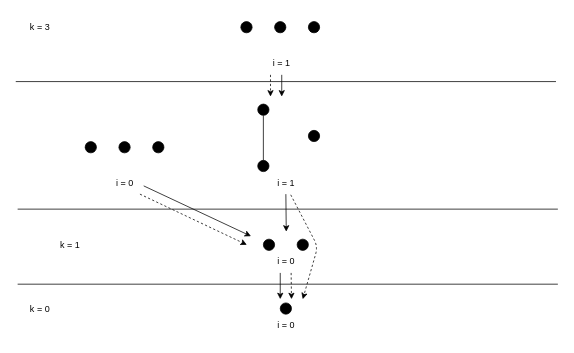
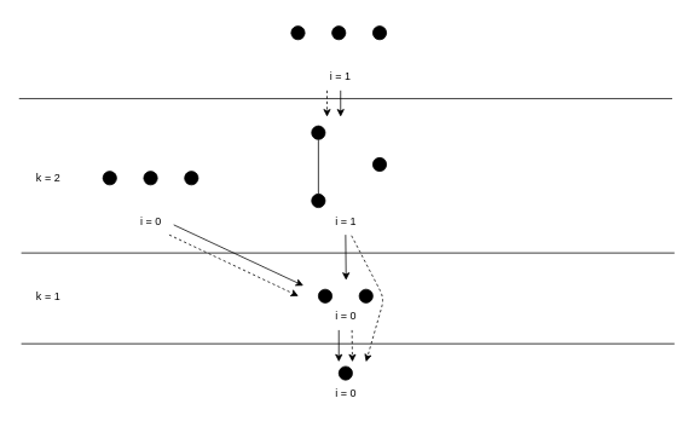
  <mxCell id="0" />
  <mxCell id="1" parent="0" />
  <mxCell id="2" value="" style="ellipse;whiteSpace=wrap;html=1;aspect=fixed;fillStyle=auto;strokeColor=#000000;fillColor=#000000;" parent="1" vertex="1"><mxGeometry x="373" y="403" width="15" height="15" as="geometry" /></mxCell>
  <mxCell id="3" value="i = 0" style="text;html=1;align=center;verticalAlign=middle;whiteSpace=wrap;rounded=0;strokeColor=none;" parent="1" vertex="1"><mxGeometry x="350.5" y="418" width="60" height="30" as="geometry" /></mxCell>
  <mxCell id="4" value="" style="ellipse;whiteSpace=wrap;html=1;aspect=fixed;strokeColor=#000000;fillStyle=auto;fillColor=#000000;" parent="1" vertex="1"><mxGeometry x="350.5" y="318" width="15" height="15" as="geometry" /></mxCell>
  <mxCell id="5" value="i = 0" style="text;html=1;align=center;verticalAlign=middle;whiteSpace=wrap;rounded=0;strokeColor=none;" parent="1" vertex="1"><mxGeometry x="350.5" y="333" width="60" height="30" as="geometry" /></mxCell>
  <mxCell id="6" value="" style="ellipse;whiteSpace=wrap;html=1;aspect=fixed;strokeColor=#000000;fillStyle=auto;fillColor=#000000;" parent="1" vertex="1"><mxGeometry x="395.5" y="318" width="15" height="15" as="geometry" /></mxCell>
  <mxCell id="7" value="" style="endArrow=none;html=1;strokeColor=#000000;" parent="1" edge="1"><mxGeometry width="50" height="50" relative="1" as="geometry"><mxPoint x="23" y="278" as="sourcePoint" /><mxPoint x="743" y="278" as="targetPoint" /></mxGeometry></mxCell>
- <mxCell id="8" value="k = 0" style="text;html=1;align=center;verticalAlign=middle;whiteSpace=wrap;rounded=0;strokeColor=none;" parent="1" vertex="1"><mxGeometry x="23" y="395.5" width="60" height="30" as="geometry" /></mxCell>
- <mxCell id="9" value="k = 1" style="text;html=1;align=center;verticalAlign=middle;whiteSpace=wrap;rounded=0;strokeColor=none;" parent="1" vertex="1"><mxGeometry x="63" y="310.5" width="60" height="30" as="geometry" /></mxCell>
+ <mxCell id="9" value="k = 1" style="text;html=1;align=center;verticalAlign=middle;whiteSpace=wrap;rounded=0;strokeColor=none;" parent="1" vertex="1"><mxGeometry x="23" y="310.5" width="60" height="30" as="geometry" /></mxCell>
  <mxCell id="10" value="" style="endArrow=none;html=1;strokeColor=#000000;" parent="1" edge="1"><mxGeometry width="50" height="50" relative="1" as="geometry"><mxPoint x="23" y="378" as="sourcePoint" /><mxPoint x="743" y="378" as="targetPoint" /></mxGeometry></mxCell>
  <mxCell id="11" value="" style="ellipse;whiteSpace=wrap;html=1;aspect=fixed;strokeColor=#000000;fillStyle=auto;fillColor=#000000;" parent="1" vertex="1"><mxGeometry x="113" y="188" width="15" height="15" as="geometry" /></mxCell>
  <mxCell id="12" value="i = 0" style="text;html=1;align=center;verticalAlign=middle;whiteSpace=wrap;rounded=0;strokeColor=none;" parent="1" vertex="1"><mxGeometry x="135.5" y="228" width="60" height="30" as="geometry" /></mxCell>
  <mxCell id="13" value="" style="ellipse;whiteSpace=wrap;html=1;aspect=fixed;strokeColor=#000000;fillStyle=auto;fillColor=#000000;" parent="1" vertex="1"><mxGeometry x="203" y="188" width="15" height="15" as="geometry" /></mxCell>
  <mxCell id="14" value="" style="ellipse;whiteSpace=wrap;html=1;aspect=fixed;strokeColor=#000000;fillStyle=auto;fillColor=#000000;" parent="1" vertex="1"><mxGeometry x="343" y="213" width="15" height="15" as="geometry" /></mxCell>
  <mxCell id="15" value="i = 1" style="text;html=1;align=center;verticalAlign=middle;whiteSpace=wrap;rounded=0;strokeColor=none;" parent="1" vertex="1"><mxGeometry x="350.5" y="228" width="60" height="30" as="geometry" /></mxCell>
  <mxCell id="16" value="" style="ellipse;whiteSpace=wrap;html=1;aspect=fixed;strokeColor=#000000;fillStyle=auto;fillColor=#000000;" parent="1" vertex="1"><mxGeometry x="410.5" y="173" width="15" height="15" as="geometry" /></mxCell>
  <mxCell id="17" value="" style="ellipse;whiteSpace=wrap;html=1;aspect=fixed;strokeColor=#000000;fillStyle=auto;fillColor=#000000;" parent="1" vertex="1"><mxGeometry x="158" y="188" width="15" height="15" as="geometry" /></mxCell>
  <mxCell id="18" value="" style="ellipse;whiteSpace=wrap;html=1;aspect=fixed;strokeColor=#000000;fillStyle=auto;fillColor=#000000;" parent="1" vertex="1"><mxGeometry x="343" y="138" width="15" height="15" as="geometry" /></mxCell>
  <mxCell id="19" value="" style="endArrow=none;html=1;entryX=0.5;entryY=1;entryDx=0;entryDy=0;exitX=0.5;exitY=0;exitDx=0;exitDy=0;strokeColor=#000000;" parent="1" source="14" target="18" edge="1"><mxGeometry width="50" height="50" relative="1" as="geometry"><mxPoint x="345.5" y="298" as="sourcePoint" /><mxPoint x="395.5" y="248" as="targetPoint" /></mxGeometry></mxCell>
  <mxCell id="20" value="" style="endArrow=none;html=1;strokeColor=#000000;" parent="1" edge="1"><mxGeometry width="50" height="50" relative="1" as="geometry"><mxPoint x="20.5" y="108" as="sourcePoint" /><mxPoint x="740.5" y="108" as="targetPoint" /></mxGeometry></mxCell>
+ <mxCell id="21" value="k = 2" style="text;html=1;align=center;verticalAlign=middle;whiteSpace=wrap;rounded=0;strokeColor=none;" parent="1" vertex="1"><mxGeometry x="23" y="180.5" width="60" height="30" as="geometry" /></mxCell>
  <mxCell id="22" value="" style="ellipse;whiteSpace=wrap;html=1;aspect=fixed;strokeColor=#000000;fillColor=#000000;" parent="1" vertex="1"><mxGeometry x="320.5" y="28" width="15" height="15" as="geometry" /></mxCell>
  <mxCell id="23" value="i = 1" style="text;html=1;align=center;verticalAlign=middle;whiteSpace=wrap;rounded=0;strokeColor=none;" parent="1" vertex="1"><mxGeometry x="345" y="69" width="60" height="30" as="geometry" /></mxCell>
  <mxCell id="24" value="" style="ellipse;whiteSpace=wrap;html=1;aspect=fixed;strokeColor=#000000;fillColor=#000000;" parent="1" vertex="1"><mxGeometry x="410.5" y="28" width="15" height="15" as="geometry" /></mxCell>
  <mxCell id="25" value="" style="ellipse;whiteSpace=wrap;html=1;aspect=fixed;strokeColor=#000000;fillColor=#000000;" parent="1" vertex="1"><mxGeometry x="365.5" y="28" width="15" height="15" as="geometry" /></mxCell>
- <mxCell id="26" value="k = 3" style="text;html=1;align=center;verticalAlign=middle;whiteSpace=wrap;rounded=0;strokeColor=none;" parent="1" vertex="1"><mxGeometry x="23" y="20.5" width="60" height="30" as="geometry" /></mxCell>
  <mxCell id="27" value="" style="endArrow=classic;html=1;exitX=0.5;exitY=1;exitDx=0;exitDy=0;" parent="1" edge="1" source="23"><mxGeometry width="50" height="50" relative="1" as="geometry"><mxPoint x="305" y="94" as="sourcePoint" /><mxPoint x="375" y="128" as="targetPoint" /></mxGeometry></mxCell>
  <mxCell id="28" value="" style="endArrow=classic;html=1;exitX=0.5;exitY=1;exitDx=0;exitDy=0;" parent="1" source="15" edge="1"><mxGeometry width="50" height="50" relative="1" as="geometry"><mxPoint x="380.5" y="303" as="sourcePoint" /><mxPoint x="381" y="308" as="targetPoint" /></mxGeometry></mxCell>
  <mxCell id="29" value="" style="endArrow=classic;html=1;exitX=0.375;exitY=1;exitDx=0;exitDy=0;exitPerimeter=0;" parent="1" source="5" edge="1"><mxGeometry width="50" height="50" relative="1" as="geometry"><mxPoint x="303" y="358" as="sourcePoint" /><mxPoint x="373" y="398" as="targetPoint" /></mxGeometry></mxCell>
  <mxCell id="30" value="" style="endArrow=classic;html=1;dashed=1;exitX=0.75;exitY=1;exitDx=0;exitDy=0;" parent="1" edge="1"><mxGeometry width="50" height="50" relative="1" as="geometry"><mxPoint x="387.5" y="363" as="sourcePoint" /><mxPoint x="388" y="398" as="targetPoint" /></mxGeometry></mxCell>
  <mxCell id="31" value="" style="endArrow=classic;html=1;dashed=1;exitX=0.608;exitY=1.029;exitDx=0;exitDy=0;exitPerimeter=0;" parent="1" source="15" edge="1"><mxGeometry width="50" height="50" relative="1" as="geometry"><mxPoint x="166.75" y="268" as="sourcePoint" /><mxPoint x="403" y="398" as="targetPoint" /><Array as="points"><mxPoint x="423" y="328" /></Array></mxGeometry></mxCell>
  <mxCell id="32" value="" style="endArrow=classic;html=1;dashed=1;exitX=0.25;exitY=1;exitDx=0;exitDy=0;" parent="1" edge="1" source="23"><mxGeometry width="50" height="50" relative="1" as="geometry"><mxPoint x="253" y="78" as="sourcePoint" /><mxPoint x="360" y="128" as="targetPoint" /></mxGeometry></mxCell>
  <mxCell id="33" value="" style="endArrow=classic;html=1;exitX=0;exitY=0.75;exitDx=0;exitDy=0;" parent="1" edge="1"><mxGeometry width="50" height="50" relative="1" as="geometry"><mxPoint x="191" y="247" as="sourcePoint" /><mxPoint x="334" y="314" as="targetPoint" /></mxGeometry></mxCell>
  <mxCell id="34" value="" style="endArrow=classic;html=1;dashed=1;exitX=0;exitY=0.75;exitDx=0;exitDy=0;" parent="1" edge="1"><mxGeometry width="50" height="50" relative="1" as="geometry"><mxPoint x="186" y="258" as="sourcePoint" /><mxPoint x="328.5" y="325.5" as="targetPoint" /></mxGeometry></mxCell>
